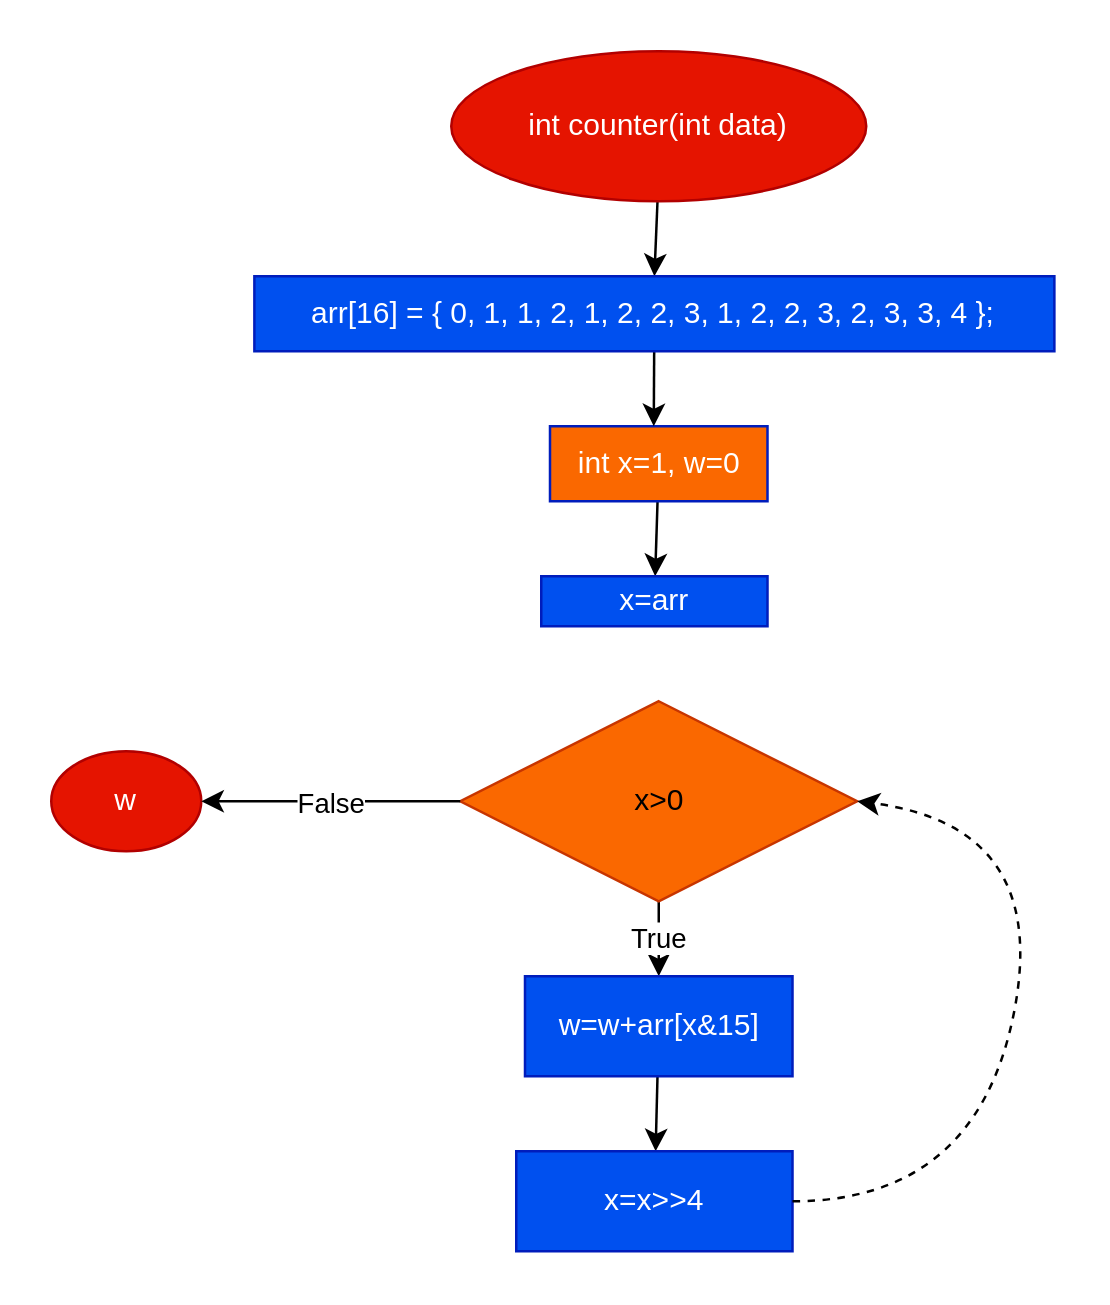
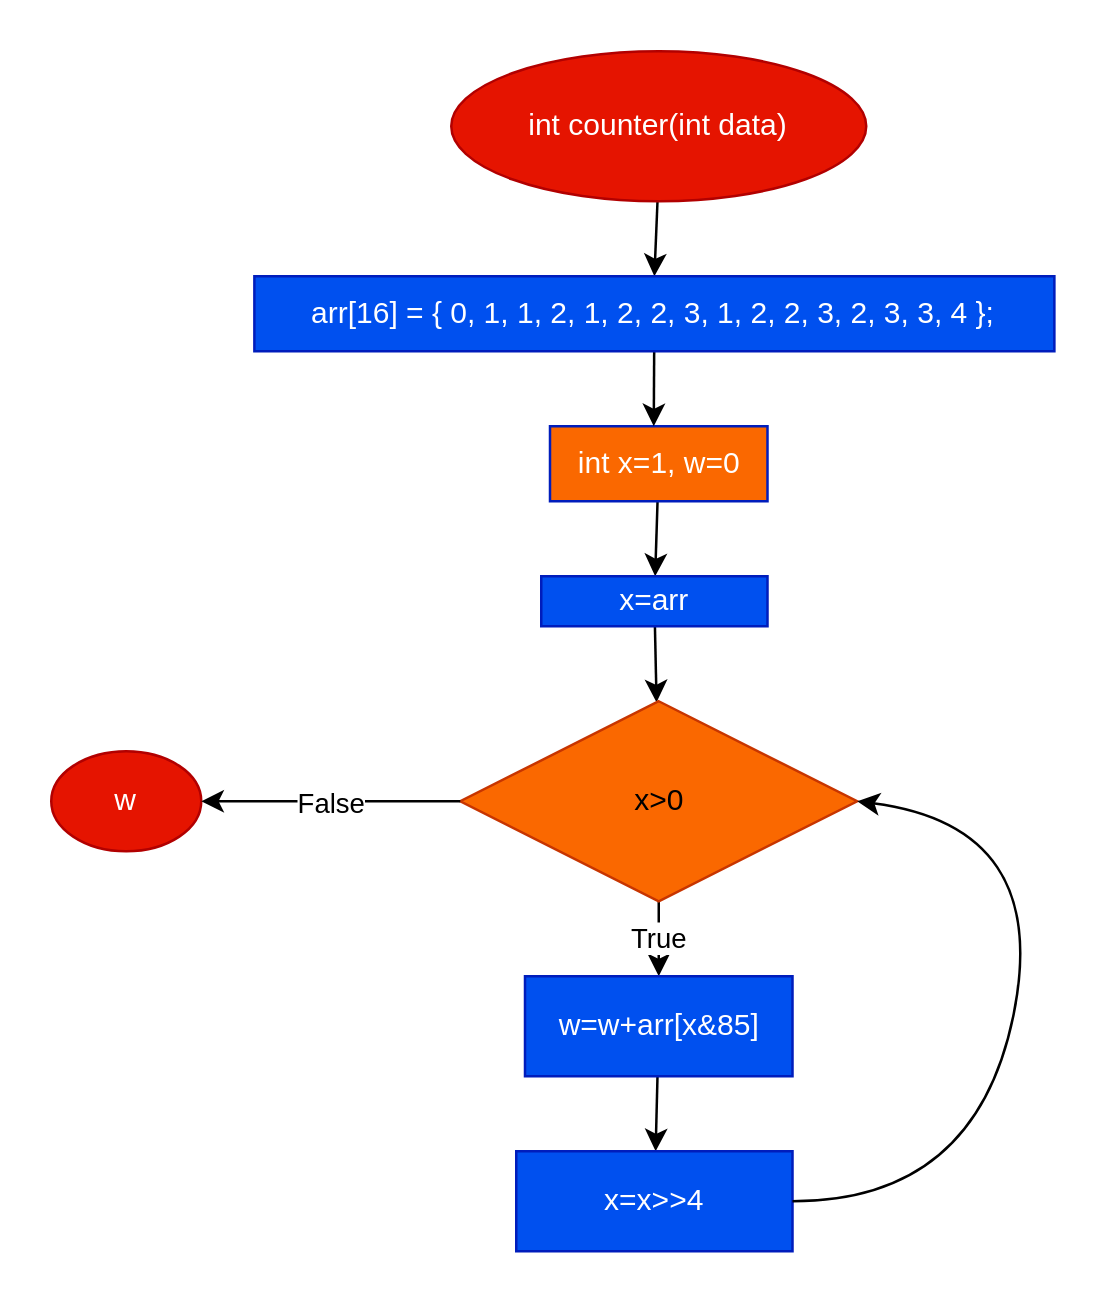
  <mxCell id="0" />
  <mxCell id="1" parent="0" />
  <mxCell id="2" value="" style="edgeStyle=none;html=1;entryX=0.5;entryY=0;entryDx=0;entryDy=0;" edge="1" parent="1" source="3" target="18"><mxGeometry relative="1" as="geometry"><mxPoint x="263" y="90" as="targetPoint" /></mxGeometry></mxCell>
  <mxCell id="3" value="int counter(int data)" style="ellipse;whiteSpace=wrap;html=1;fillColor=#e51400;fontColor=#ffffff;strokeColor=#B20000;" vertex="1" parent="1"><mxGeometry x="180" y="20" width="166" height="60" as="geometry" /></mxCell>
  <mxCell id="4" value="" style="edgeStyle=none;html=1;" edge="1" parent="1" source="5" target="7"><mxGeometry relative="1" as="geometry" /></mxCell>
  <mxCell id="5" value="int x=1, w=0" style="rounded=0;whiteSpace=wrap;html=1;fillColor=#fa6800;fontColor=#ffffff;strokeColor=#001DBC;" vertex="1" parent="1"><mxGeometry x="219.5" y="170" width="87" height="30" as="geometry" /></mxCell>
+ <mxCell id="6" value="" style="edgeStyle=none;html=1;" edge="1" parent="1" source="7" target="9"><mxGeometry relative="1" as="geometry" /></mxCell>
  <mxCell id="7" value="x=arr" style="rounded=0;whiteSpace=wrap;html=1;fillColor=#0050ef;fontColor=#ffffff;strokeColor=#001DBC;" vertex="1" parent="1"><mxGeometry x="216" y="230" width="90.5" height="20" as="geometry" /></mxCell>
  <mxCell id="8" value="True" style="edgeStyle=none;html=1;" edge="1" parent="1" source="9" target="14"><mxGeometry relative="1" as="geometry" /></mxCell>
  <mxCell id="9" value="x&amp;gt;0" style="rhombus;whiteSpace=wrap;html=1;fillColor=#fa6800;fontColor=#000000;strokeColor=#C73500;" vertex="1" parent="1"><mxGeometry x="183.62" y="280" width="158.75" height="80" as="geometry" /></mxCell>
  <mxCell id="10" value="w" style="ellipse;whiteSpace=wrap;html=1;fillColor=#e51400;fontColor=#ffffff;strokeColor=#B20000;" vertex="1" parent="1"><mxGeometry x="20" y="300" width="60" height="40" as="geometry" /></mxCell>
  <mxCell id="11" value="" style="endArrow=classic;html=1;exitX=0;exitY=0.5;exitDx=0;exitDy=0;entryX=1;entryY=0.5;entryDx=0;entryDy=0;" edge="1" parent="1" source="9" target="10"><mxGeometry relative="1" as="geometry"><mxPoint x="200" y="300" as="sourcePoint" /><mxPoint x="300" y="300" as="targetPoint" /></mxGeometry></mxCell>
  <mxCell id="12" value="False" style="edgeLabel;resizable=0;html=1;align=center;verticalAlign=middle;" connectable="0" vertex="1" parent="11"><mxGeometry relative="1" as="geometry" /></mxCell>
  <mxCell id="13" value="" style="edgeStyle=none;html=1;" edge="1" parent="1" source="14" target="15"><mxGeometry relative="1" as="geometry" /></mxCell>
- <mxCell id="14" value="w=w+arr[x&amp;amp;15]" style="rounded=0;whiteSpace=wrap;html=1;fillColor=#0050ef;fontColor=#ffffff;strokeColor=#001DBC;" vertex="1" parent="1"><mxGeometry x="209.5" y="390" width="107" height="40" as="geometry" /></mxCell>
+ <mxCell id="14" value="w=w+arr[x&amp;amp;85]" style="rounded=0;whiteSpace=wrap;html=1;fillColor=#0050ef;fontColor=#ffffff;strokeColor=#001DBC;" vertex="1" parent="1"><mxGeometry x="209.5" y="390" width="107" height="40" as="geometry" /></mxCell>
  <mxCell id="15" value="x=x&amp;gt;&amp;gt;4" style="rounded=0;whiteSpace=wrap;html=1;fillColor=#0050ef;fontColor=#ffffff;strokeColor=#001DBC;" vertex="1" parent="1"><mxGeometry x="206" y="460" width="110.5" height="40" as="geometry" /></mxCell>
- <mxCell id="16" value="" style="curved=1;endArrow=classic;html=1;entryX=1;entryY=0.5;entryDx=0;entryDy=0;exitX=1;exitY=0.5;exitDx=0;exitDy=0;dashed=1;" edge="1" parent="1" source="15" target="9"><mxGeometry width="50" height="50" relative="1" as="geometry"><mxPoint x="230" y="320" as="sourcePoint" /><mxPoint x="280" y="270" as="targetPoint" /><Array as="points"><mxPoint x="390" y="480" /><mxPoint x="420" y="330" /></Array></mxGeometry></mxCell>
+ <mxCell id="16" value="" style="curved=1;endArrow=classic;html=1;entryX=1;entryY=0.5;entryDx=0;entryDy=0;exitX=1;exitY=0.5;exitDx=0;exitDy=0;" edge="1" parent="1" source="15" target="9"><mxGeometry width="50" height="50" relative="1" as="geometry"><mxPoint x="230" y="320" as="sourcePoint" /><mxPoint x="280" y="270" as="targetPoint" /><Array as="points"><mxPoint x="390" y="480" /><mxPoint x="420" y="330" /></Array></mxGeometry></mxCell>
  <mxCell id="17" value="" style="edgeStyle=none;html=1;" edge="1" parent="1" source="18"><mxGeometry relative="1" as="geometry"><mxPoint x="261" y="170" as="targetPoint" /></mxGeometry></mxCell>
  <mxCell id="18" value="arr[16] = { 0, 1, 1, 2, 1, 2, 2, 3, 1, 2, 2, 3, 2, 3, 3, 4 };" style="rounded=0;whiteSpace=wrap;html=1;fillColor=#0050ef;fontColor=#ffffff;strokeColor=#001DBC;" vertex="1" parent="1"><mxGeometry x="101.25" y="110" width="320" height="30" as="geometry" /></mxCell>
